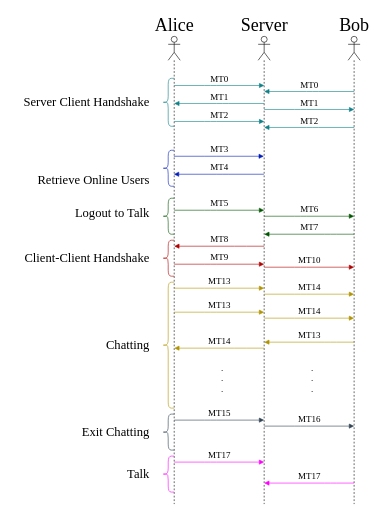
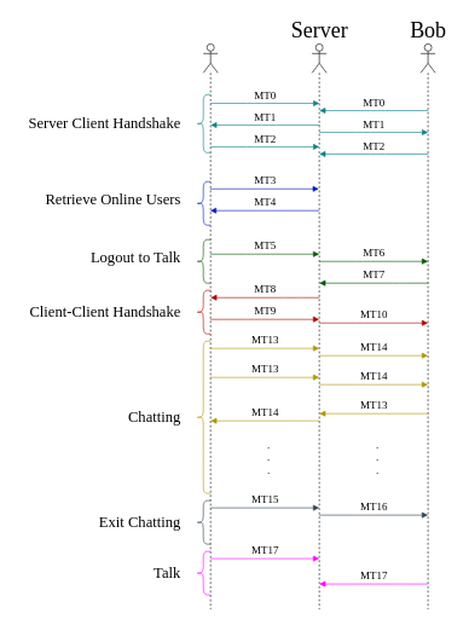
  <mxCell id="0" />
  <mxCell id="1" parent="0" />
  <mxCell id="2" value="" style="shape=umlLifeline;participant=umlActor;perimeter=lifelinePerimeter;whiteSpace=wrap;html=1;container=1;collapsible=0;recursiveResize=0;verticalAlign=top;spacingTop=36;outlineConnect=0;fontFamily=Times New Roman;" parent="1" vertex="1"><mxGeometry x="280" y="60" width="20" height="780" as="geometry" /></mxCell>
  <mxCell id="3" value="" style="shape=umlLifeline;participant=umlActor;perimeter=lifelinePerimeter;whiteSpace=wrap;html=1;container=1;collapsible=0;recursiveResize=0;verticalAlign=top;spacingTop=36;outlineConnect=0;fontFamily=Times New Roman;" parent="1" vertex="1"><mxGeometry x="430" y="60" width="20" height="780" as="geometry" /></mxCell>
  <mxCell id="4" value="MT3" style="html=1;verticalAlign=bottom;endArrow=block;fillColor=#0050ef;strokeColor=#001DBC;fontFamily=Times New Roman;fontSize=15;" parent="1" source="2" target="3" edge="1"><mxGeometry width="80" relative="1" as="geometry"><mxPoint x="510" y="350" as="sourcePoint" /><mxPoint x="590" y="350" as="targetPoint" /><Array as="points"><mxPoint x="350" y="260" /></Array></mxGeometry></mxCell>
  <mxCell id="5" value="MT4" style="html=1;verticalAlign=bottom;endArrow=block;fillColor=#0050ef;strokeColor=#001DBC;fontFamily=Times New Roman;fontSize=15;" parent="1" source="3" target="2" edge="1"><mxGeometry width="80" relative="1" as="geometry"><mxPoint x="460" y="350" as="sourcePoint" /><mxPoint x="590" y="350" as="targetPoint" /><Array as="points"><mxPoint x="370" y="290" /></Array></mxGeometry></mxCell>
- <mxCell id="6" value="Alice" style="text;html=1;align=center;verticalAlign=middle;resizable=0;points=[];autosize=1;strokeColor=none;fontFamily=Times New Roman;fontSize=30;" parent="1" vertex="1"><mxGeometry x="250" y="20" width="80" height="40" as="geometry" /></mxCell>
  <mxCell id="7" value="Server" style="text;html=1;align=center;verticalAlign=middle;resizable=0;points=[];autosize=1;strokeColor=none;fontFamily=Times New Roman;fontSize=30;" parent="1" vertex="1"><mxGeometry x="395" y="20" width="90" height="40" as="geometry" /></mxCell>
  <mxCell id="8" value="" style="shape=umlLifeline;participant=umlActor;perimeter=lifelinePerimeter;whiteSpace=wrap;html=1;container=1;collapsible=0;recursiveResize=0;verticalAlign=top;spacingTop=36;outlineConnect=0;fontFamily=Times New Roman;" parent="1" vertex="1"><mxGeometry x="580" y="60" width="20" height="780" as="geometry" /></mxCell>
  <mxCell id="9" value="MT5" style="html=1;verticalAlign=bottom;endArrow=block;fillColor=#008a00;strokeColor=#005700;fontFamily=Times New Roman;fontSize=15;" parent="1" edge="1"><mxGeometry width="80" relative="1" as="geometry"><mxPoint x="290" y="350" as="sourcePoint" /><mxPoint x="440" y="350" as="targetPoint" /><Array as="points"><mxPoint x="350.5" y="350" /></Array></mxGeometry></mxCell>
  <mxCell id="10" value="MT6" style="html=1;verticalAlign=bottom;endArrow=block;fillColor=#008a00;strokeColor=#005700;fontFamily=Times New Roman;fontSize=15;" parent="1" edge="1"><mxGeometry width="80" relative="1" as="geometry"><mxPoint x="440" y="360" as="sourcePoint" /><mxPoint x="590" y="360" as="targetPoint" /><Array as="points"><mxPoint x="500.5" y="360" /></Array></mxGeometry></mxCell>
  <mxCell id="11" value="MT7" style="html=1;verticalAlign=bottom;endArrow=block;fillColor=#008a00;strokeColor=#005700;fontFamily=Times New Roman;fontSize=15;" parent="1" edge="1"><mxGeometry width="80" relative="1" as="geometry"><mxPoint x="590" y="390" as="sourcePoint" /><mxPoint x="440" y="390" as="targetPoint" /><Array as="points"><mxPoint x="550.5" y="390" /></Array></mxGeometry></mxCell>
  <mxCell id="12" value="MT8" style="html=1;verticalAlign=bottom;endArrow=block;fillColor=#e51400;strokeColor=#B20000;fontFamily=Times New Roman;fontSize=15;" parent="1" edge="1"><mxGeometry width="80" relative="1" as="geometry"><mxPoint x="440" y="410" as="sourcePoint" /><mxPoint x="290" y="410" as="targetPoint" /><Array as="points"><mxPoint x="400.5" y="410" /></Array></mxGeometry></mxCell>
  <mxCell id="13" value="Bob" style="text;html=1;align=center;verticalAlign=middle;resizable=0;points=[];autosize=1;strokeColor=none;fontFamily=Times New Roman;fontSize=30;" parent="1" vertex="1"><mxGeometry x="555" y="20" width="70" height="40" as="geometry" /></mxCell>
  <mxCell id="14" value="MT9" style="html=1;verticalAlign=bottom;endArrow=block;fillColor=#e51400;strokeColor=#B20000;fontFamily=Times New Roman;fontSize=15;" parent="1" edge="1"><mxGeometry width="80" relative="1" as="geometry"><mxPoint x="290" y="440" as="sourcePoint" /><mxPoint x="440" y="440" as="targetPoint" /><Array as="points"><mxPoint x="350.5" y="440" /></Array></mxGeometry></mxCell>
  <mxCell id="15" value="MT10" style="html=1;verticalAlign=bottom;endArrow=block;fillColor=#e51400;strokeColor=#B20000;fontFamily=Times New Roman;fontSize=15;" parent="1" edge="1"><mxGeometry width="80" relative="1" as="geometry"><mxPoint x="440" y="445" as="sourcePoint" /><mxPoint x="590" y="445" as="targetPoint" /><Array as="points"><mxPoint x="500.5" y="445" /></Array></mxGeometry></mxCell>
  <mxCell id="16" value="MT13" style="html=1;verticalAlign=bottom;endArrow=block;fillColor=#e3c800;strokeColor=#B09500;fontFamily=Times New Roman;fontSize=15;" parent="1" edge="1"><mxGeometry width="80" relative="1" as="geometry"><mxPoint x="290" y="480" as="sourcePoint" /><mxPoint x="440" y="480" as="targetPoint" /><Array as="points"><mxPoint x="350.5" y="480" /></Array></mxGeometry></mxCell>
  <mxCell id="17" value="MT14" style="html=1;verticalAlign=bottom;endArrow=block;fillColor=#e3c800;strokeColor=#B09500;fontFamily=Times New Roman;fontSize=15;" parent="1" edge="1"><mxGeometry width="80" relative="1" as="geometry"><mxPoint x="440" y="490" as="sourcePoint" /><mxPoint x="590" y="490" as="targetPoint" /><Array as="points"><mxPoint x="500.5" y="490" /></Array></mxGeometry></mxCell>
  <mxCell id="18" value="MT13" style="html=1;verticalAlign=bottom;endArrow=block;fillColor=#e3c800;strokeColor=#B09500;fontFamily=Times New Roman;fontSize=15;" parent="1" edge="1"><mxGeometry width="80" relative="1" as="geometry"><mxPoint x="290" y="520" as="sourcePoint" /><mxPoint x="440" y="520" as="targetPoint" /><Array as="points"><mxPoint x="350.5" y="520" /></Array></mxGeometry></mxCell>
  <mxCell id="19" value="MT14" style="html=1;verticalAlign=bottom;endArrow=block;fillColor=#e3c800;strokeColor=#B09500;fontFamily=Times New Roman;fontSize=15;" parent="1" edge="1"><mxGeometry width="80" relative="1" as="geometry"><mxPoint x="440" y="530" as="sourcePoint" /><mxPoint x="590" y="530" as="targetPoint" /><Array as="points"><mxPoint x="500.5" y="530" /></Array></mxGeometry></mxCell>
  <mxCell id="20" value="MT13" style="html=1;verticalAlign=bottom;endArrow=block;fillColor=#e3c800;strokeColor=#B09500;fontFamily=Times New Roman;fontSize=15;" parent="1" edge="1"><mxGeometry width="80" relative="1" as="geometry"><mxPoint x="590" y="570" as="sourcePoint" /><mxPoint x="440" y="570" as="targetPoint" /><Array as="points"><mxPoint x="550.5" y="570" /></Array></mxGeometry></mxCell>
  <mxCell id="21" value="MT14" style="html=1;verticalAlign=bottom;endArrow=block;fillColor=#e3c800;strokeColor=#B09500;fontFamily=Times New Roman;fontSize=15;" parent="1" edge="1"><mxGeometry width="80" relative="1" as="geometry"><mxPoint x="440" y="580" as="sourcePoint" /><mxPoint x="290" y="580" as="targetPoint" /><Array as="points"><mxPoint x="400.5" y="580" /></Array></mxGeometry></mxCell>
  <mxCell id="22" value=".&lt;br style=&quot;font-size: 15px;&quot;&gt;.&lt;br style=&quot;font-size: 15px;&quot;&gt;." style="text;html=1;align=center;verticalAlign=middle;resizable=0;points=[];autosize=1;strokeColor=none;fontSize=15;fontFamily=Times New Roman;" parent="1" vertex="1"><mxGeometry x="360" y="600" width="20" height="60" as="geometry" /></mxCell>
  <mxCell id="23" value=".&lt;br style=&quot;font-size: 15px;&quot;&gt;.&lt;br style=&quot;font-size: 15px;&quot;&gt;." style="text;html=1;align=center;verticalAlign=middle;resizable=0;points=[];autosize=1;strokeColor=none;fontSize=15;fontFamily=Times New Roman;" parent="1" vertex="1"><mxGeometry x="510" y="600" width="20" height="60" as="geometry" /></mxCell>
  <mxCell id="24" value="MT15" style="html=1;verticalAlign=bottom;endArrow=block;fillColor=#647687;strokeColor=#314354;fontFamily=Times New Roman;fontSize=15;" parent="1" edge="1"><mxGeometry width="80" relative="1" as="geometry"><mxPoint x="290" y="700" as="sourcePoint" /><mxPoint x="440" y="700" as="targetPoint" /><Array as="points"><mxPoint x="350.5" y="700" /></Array></mxGeometry></mxCell>
  <mxCell id="25" value="MT16" style="html=1;verticalAlign=bottom;endArrow=block;fillColor=#647687;strokeColor=#314354;fontFamily=Times New Roman;fontSize=15;" parent="1" edge="1"><mxGeometry width="80" relative="1" as="geometry"><mxPoint x="440" y="710" as="sourcePoint" /><mxPoint x="590" y="710" as="targetPoint" /><Array as="points"><mxPoint x="500.5" y="710" /></Array></mxGeometry></mxCell>
  <mxCell id="26" value="" style="shape=curlyBracket;whiteSpace=wrap;html=1;rounded=1;fontSize=30;fillColor=#0050ef;strokeColor=#001DBC;fontColor=#ffffff;fontFamily=Times New Roman;" parent="1" vertex="1"><mxGeometry x="270" y="250" width="20" height="60" as="geometry" /></mxCell>
  <mxCell id="27" value="" style="shape=curlyBracket;whiteSpace=wrap;html=1;rounded=1;fontSize=30;fillColor=#008a00;strokeColor=#005700;fontColor=#ffffff;fontFamily=Times New Roman;" parent="1" vertex="1"><mxGeometry x="270" y="330" width="20" height="60" as="geometry" /></mxCell>
  <mxCell id="28" value="" style="shape=curlyBracket;whiteSpace=wrap;html=1;rounded=1;fontSize=30;fillColor=#e51400;strokeColor=#B20000;fontColor=#ffffff;fontFamily=Times New Roman;" parent="1" vertex="1"><mxGeometry x="270" y="400" width="20" height="60" as="geometry" /></mxCell>
  <mxCell id="29" value="" style="shape=curlyBracket;whiteSpace=wrap;html=1;rounded=1;fontSize=30;fillColor=#e3c800;strokeColor=#B09500;fontColor=#000000;fontFamily=Times New Roman;" parent="1" vertex="1"><mxGeometry x="270" y="470" width="20" height="210" as="geometry" /></mxCell>
  <mxCell id="30" value="" style="shape=curlyBracket;whiteSpace=wrap;html=1;rounded=1;fontSize=30;fillColor=#647687;strokeColor=#314354;fontColor=#ffffff;fontFamily=Times New Roman;" parent="1" vertex="1"><mxGeometry x="270" y="690" width="20" height="60" as="geometry" /></mxCell>
- <mxCell id="31" value="&lt;font style=&quot;font-size: 21px;&quot;&gt;Retrieve Online Users&lt;/font&gt;" style="text;html=1;align=right;verticalAlign=middle;resizable=0;points=[];autosize=1;strokeColor=none;fontSize=21;fontFamily=Times New Roman;" parent="1" vertex="1"><mxGeometry x="50" y="285" width="200" height="30" as="geometry" /></mxCell>
+ <mxCell id="31" value="&lt;font style=&quot;font-size: 21px;&quot;&gt;Retrieve Online Users&lt;/font&gt;" style="text;html=1;align=right;verticalAlign=middle;resizable=0;points=[];autosize=1;strokeColor=none;fontSize=21;fontFamily=Times New Roman;" parent="1" vertex="1"><mxGeometry x="50" y="260" width="200" height="30" as="geometry" /></mxCell>
  <mxCell id="32" value="&lt;font style=&quot;font-size: 21px&quot;&gt;Logout to Talk&lt;/font&gt;" style="text;html=1;align=right;verticalAlign=middle;resizable=0;points=[];autosize=1;strokeColor=none;fontSize=21;fontFamily=Times New Roman;" parent="1" vertex="1"><mxGeometry x="100" y="340" width="150" height="30" as="geometry" /></mxCell>
  <mxCell id="33" value="&lt;font&gt;Client-Client Handshake&lt;/font&gt;" style="text;html=1;align=right;verticalAlign=middle;resizable=0;points=[];autosize=1;strokeColor=none;fontSize=21;fontFamily=Times New Roman;" parent="1" vertex="1"><mxGeometry x="30" y="415" width="220" height="30" as="geometry" /></mxCell>
  <mxCell id="34" value="&lt;font&gt;Chatting&lt;/font&gt;" style="text;html=1;align=right;verticalAlign=middle;resizable=0;points=[];autosize=1;strokeColor=none;fontSize=21;fontFamily=Times New Roman;" parent="1" vertex="1"><mxGeometry x="160" y="560" width="90" height="30" as="geometry" /></mxCell>
  <mxCell id="35" value="&lt;font&gt;Exit Chatting&lt;/font&gt;" style="text;html=1;align=right;verticalAlign=middle;resizable=0;points=[];autosize=1;strokeColor=none;fontSize=21;fontFamily=Times New Roman;" parent="1" vertex="1"><mxGeometry x="120" y="705" width="130" height="30" as="geometry" /></mxCell>
  <mxCell id="36" value="MT0" style="html=1;verticalAlign=bottom;endArrow=block;fillColor=#b0e3e6;strokeColor=#0e8088;fontFamily=Times New Roman;fontSize=15;" parent="1" edge="1"><mxGeometry width="80" relative="1" as="geometry"><mxPoint x="290.004" y="142" as="sourcePoint" /><mxPoint x="440.18" y="142" as="targetPoint" /><Array as="points"><mxPoint x="350.68" y="142" /></Array></mxGeometry></mxCell>
  <mxCell id="37" value="MT2" style="html=1;verticalAlign=bottom;endArrow=block;fillColor=#b0e3e6;strokeColor=#0e8088;fontFamily=Times New Roman;fontSize=15;" parent="1" edge="1"><mxGeometry width="80" relative="1" as="geometry"><mxPoint x="290.004" y="202" as="sourcePoint" /><mxPoint x="440.18" y="202" as="targetPoint" /><Array as="points"><mxPoint x="350.68" y="202" /></Array></mxGeometry></mxCell>
  <mxCell id="38" value="MT1" style="html=1;verticalAlign=bottom;endArrow=block;fillColor=#b0e3e6;strokeColor=#0e8088;fontFamily=Times New Roman;fontSize=15;" parent="1" edge="1"><mxGeometry width="80" relative="1" as="geometry"><mxPoint x="440.18" y="172" as="sourcePoint" /><mxPoint x="290.004" y="172" as="targetPoint" /><Array as="points"><mxPoint x="370.68" y="172" /></Array></mxGeometry></mxCell>
  <mxCell id="39" value="MT1" style="html=1;verticalAlign=bottom;endArrow=block;fillColor=#b0e3e6;strokeColor=#0e8088;fontFamily=Times New Roman;fontSize=15;" parent="1" edge="1"><mxGeometry width="80" relative="1" as="geometry"><mxPoint x="440.004" y="182" as="sourcePoint" /><mxPoint x="590.18" y="182" as="targetPoint" /><Array as="points"><mxPoint x="500.68" y="182" /></Array></mxGeometry></mxCell>
  <mxCell id="40" value="MT0" style="html=1;verticalAlign=bottom;endArrow=block;fillColor=#b0e3e6;strokeColor=#0e8088;fontFamily=Times New Roman;fontSize=15;" parent="1" edge="1"><mxGeometry width="80" relative="1" as="geometry"><mxPoint x="590.18" y="152" as="sourcePoint" /><mxPoint x="440.004" y="152" as="targetPoint" /><Array as="points"><mxPoint x="520.68" y="152" /></Array></mxGeometry></mxCell>
  <mxCell id="41" value="MT2" style="html=1;verticalAlign=bottom;endArrow=block;fillColor=#b0e3e6;strokeColor=#0e8088;fontFamily=Times New Roman;fontSize=15;" parent="1" edge="1"><mxGeometry width="80" relative="1" as="geometry"><mxPoint x="590.18" y="212" as="sourcePoint" /><mxPoint x="440.004" y="212" as="targetPoint" /><Array as="points"><mxPoint x="520.68" y="212" /></Array></mxGeometry></mxCell>
  <mxCell id="42" value="" style="shape=curlyBracket;whiteSpace=wrap;html=1;rounded=1;fontSize=30;fillColor=#b0e3e6;strokeColor=#0e8088;fontFamily=Times New Roman;" parent="1" vertex="1"><mxGeometry x="270" y="130" width="20" height="80" as="geometry" /></mxCell>
  <mxCell id="43" value="Server Client Handshake" style="text;html=1;align=right;verticalAlign=middle;resizable=0;points=[];autosize=1;strokeColor=none;fontSize=21;fontFamily=Times New Roman;" parent="1" vertex="1"><mxGeometry x="20" y="155" width="230" height="30" as="geometry" /></mxCell>
  <mxCell id="44" value="MT17" style="html=1;verticalAlign=bottom;endArrow=block;fillColor=#d0cee2;fontFamily=Times New Roman;fontSize=15;strokeColor=#FF00FF;" parent="1" edge="1"><mxGeometry width="80" relative="1" as="geometry"><mxPoint x="290" y="770" as="sourcePoint" /><mxPoint x="440" y="770" as="targetPoint" /><Array as="points"><mxPoint x="350.5" y="770" /></Array></mxGeometry></mxCell>
  <mxCell id="45" value="" style="shape=curlyBracket;whiteSpace=wrap;html=1;rounded=1;fontSize=30;fillColor=#d0cee2;fontFamily=Times New Roman;strokeColor=#FF00FF;" parent="1" vertex="1"><mxGeometry x="270" y="760" width="20" height="60" as="geometry" /></mxCell>
  <mxCell id="46" value="&lt;font&gt;Talk&lt;/font&gt;" style="text;html=1;align=right;verticalAlign=middle;resizable=0;points=[];autosize=1;strokeColor=none;fontSize=21;fontFamily=Times New Roman;" parent="1" vertex="1"><mxGeometry x="170" y="775" width="80" height="30" as="geometry" /></mxCell>
  <mxCell id="47" value="MT17" style="html=1;verticalAlign=bottom;endArrow=block;fillColor=#e3c800;fontFamily=Times New Roman;fontSize=15;strokeColor=#FF00FF;" parent="1" edge="1"><mxGeometry width="80" relative="1" as="geometry"><mxPoint x="590" y="805" as="sourcePoint" /><mxPoint x="440" y="805" as="targetPoint" /><Array as="points"><mxPoint x="550.5" y="805" /></Array></mxGeometry></mxCell>
